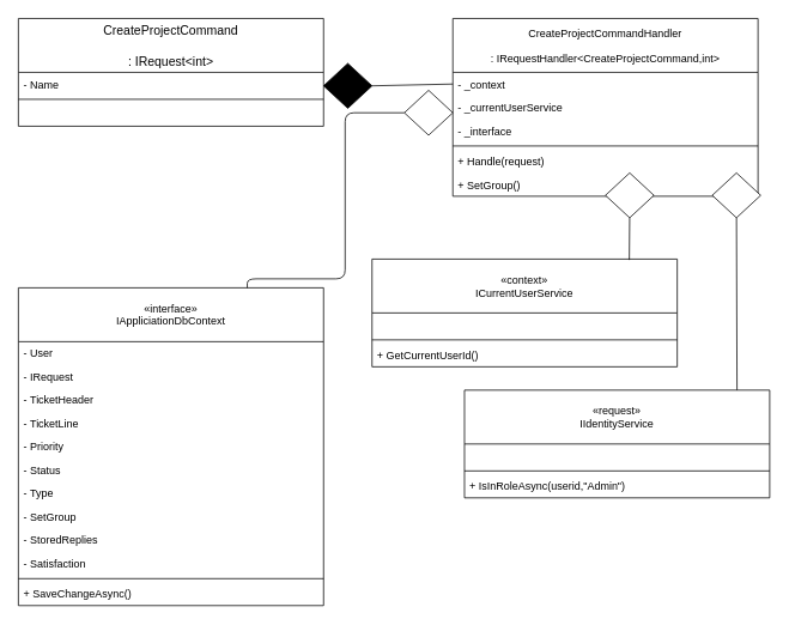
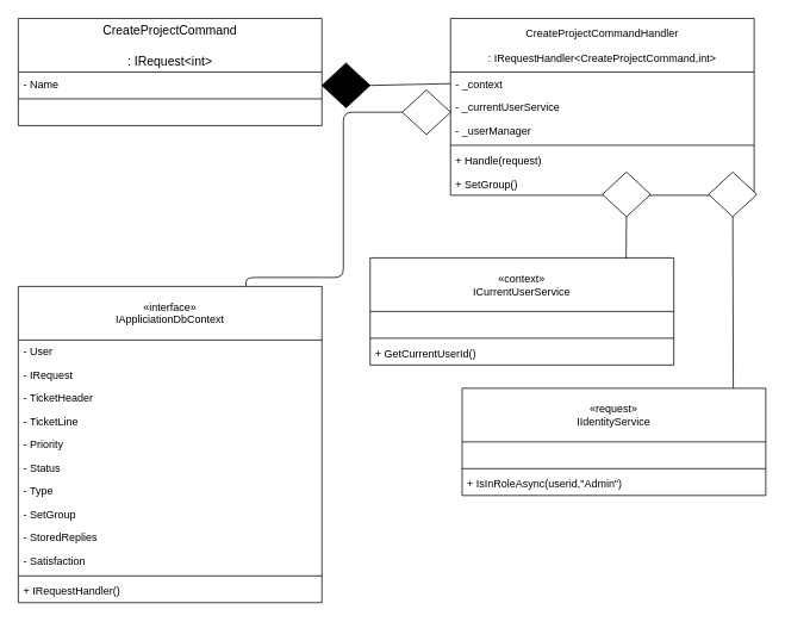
  <mxCell id="0" />
  <mxCell id="1" parent="0" />
  <mxCell id="2" value="«interface»&#10;IAppliciationDbContext" style="swimlane;fontStyle=0;childLayout=stackLayout;horizontal=1;startSize=60;fillColor=none;horizontalStack=0;resizeParent=1;resizeParentMax=0;resizeLast=0;collapsible=1;marginBottom=0;" parent="1" vertex="1"><mxGeometry x="20" y="320" width="340" height="354" as="geometry" /></mxCell>
  <mxCell id="3" value="- User" style="text;strokeColor=none;fillColor=none;align=left;verticalAlign=top;spacingLeft=4;spacingRight=4;overflow=hidden;rotatable=0;points=[[0,0.5],[1,0.5]];portConstraint=eastwest;" parent="2" vertex="1"><mxGeometry y="60" width="340" height="26" as="geometry" /></mxCell>
  <mxCell id="4" value="- IRequest" style="text;strokeColor=none;fillColor=none;align=left;verticalAlign=top;spacingLeft=4;spacingRight=4;overflow=hidden;rotatable=0;points=[[0,0.5],[1,0.5]];portConstraint=eastwest;" parent="2" vertex="1"><mxGeometry y="86" width="340" height="26" as="geometry" /></mxCell>
  <mxCell id="5" value="- TicketHeader" style="text;strokeColor=none;fillColor=none;align=left;verticalAlign=top;spacingLeft=4;spacingRight=4;overflow=hidden;rotatable=0;points=[[0,0.5],[1,0.5]];portConstraint=eastwest;" parent="2" vertex="1"><mxGeometry y="112" width="340" height="26" as="geometry" /></mxCell>
  <mxCell id="6" value="- TicketLine" style="text;strokeColor=none;fillColor=none;align=left;verticalAlign=top;spacingLeft=4;spacingRight=4;overflow=hidden;rotatable=0;points=[[0,0.5],[1,0.5]];portConstraint=eastwest;" parent="2" vertex="1"><mxGeometry y="138" width="340" height="26" as="geometry" /></mxCell>
  <mxCell id="7" value="- Priority" style="text;strokeColor=none;fillColor=none;align=left;verticalAlign=top;spacingLeft=4;spacingRight=4;overflow=hidden;rotatable=0;points=[[0,0.5],[1,0.5]];portConstraint=eastwest;" parent="2" vertex="1"><mxGeometry y="164" width="340" height="26" as="geometry" /></mxCell>
  <mxCell id="8" value="- Status" style="text;strokeColor=none;fillColor=none;align=left;verticalAlign=top;spacingLeft=4;spacingRight=4;overflow=hidden;rotatable=0;points=[[0,0.5],[1,0.5]];portConstraint=eastwest;" parent="2" vertex="1"><mxGeometry y="190" width="340" height="26" as="geometry" /></mxCell>
  <mxCell id="9" value="- Type" style="text;strokeColor=none;fillColor=none;align=left;verticalAlign=top;spacingLeft=4;spacingRight=4;overflow=hidden;rotatable=0;points=[[0,0.5],[1,0.5]];portConstraint=eastwest;" parent="2" vertex="1"><mxGeometry y="216" width="340" height="26" as="geometry" /></mxCell>
  <mxCell id="10" value="- SetGroup" style="text;strokeColor=none;fillColor=none;align=left;verticalAlign=top;spacingLeft=4;spacingRight=4;overflow=hidden;rotatable=0;points=[[0,0.5],[1,0.5]];portConstraint=eastwest;" parent="2" vertex="1"><mxGeometry y="242" width="340" height="26" as="geometry" /></mxCell>
  <mxCell id="11" value="- StoredReplies" style="text;strokeColor=none;fillColor=none;align=left;verticalAlign=top;spacingLeft=4;spacingRight=4;overflow=hidden;rotatable=0;points=[[0,0.5],[1,0.5]];portConstraint=eastwest;" parent="2" vertex="1"><mxGeometry y="268" width="340" height="26" as="geometry" /></mxCell>
  <mxCell id="12" value="- Satisfaction" style="text;strokeColor=none;fillColor=none;align=left;verticalAlign=top;spacingLeft=4;spacingRight=4;overflow=hidden;rotatable=0;points=[[0,0.5],[1,0.5]];portConstraint=eastwest;" parent="2" vertex="1"><mxGeometry y="294" width="340" height="26" as="geometry" /></mxCell>
  <mxCell id="13" value="" style="line;strokeWidth=1;fillColor=none;align=left;verticalAlign=middle;spacingTop=-1;spacingLeft=3;spacingRight=3;rotatable=0;labelPosition=right;points=[];portConstraint=eastwest;" parent="2" vertex="1"><mxGeometry y="320" width="340" height="8" as="geometry" /></mxCell>
- <mxCell id="14" value="+ SaveChangeAsync()" style="text;strokeColor=none;fillColor=none;align=left;verticalAlign=top;spacingLeft=4;spacingRight=4;overflow=hidden;rotatable=0;points=[[0,0.5],[1,0.5]];portConstraint=eastwest;" parent="2" vertex="1"><mxGeometry y="328" width="340" height="26" as="geometry" /></mxCell>
+ <mxCell id="14" value="+ IRequestHandler()" style="text;strokeColor=none;fillColor=none;align=left;verticalAlign=top;spacingLeft=4;spacingRight=4;overflow=hidden;rotatable=0;points=[[0,0.5],[1,0.5]];portConstraint=eastwest;" parent="2" vertex="1"><mxGeometry y="328" width="340" height="26" as="geometry" /></mxCell>
  <mxCell id="15" value="CreateProjectCommand&#10;&#10;: IRequest&lt;int&gt;" style="swimlane;fontStyle=0;childLayout=stackLayout;horizontal=1;startSize=60;horizontalStack=0;resizeParent=1;resizeParentMax=0;resizeLast=0;collapsible=1;marginBottom=0;align=center;fontSize=14;" parent="1" vertex="1"><mxGeometry x="20" y="20" width="340" height="120" as="geometry" /></mxCell>
  <mxCell id="16" value="- Name" style="text;strokeColor=none;fillColor=none;align=left;verticalAlign=top;spacingLeft=4;spacingRight=4;overflow=hidden;rotatable=0;points=[[0,0.5],[1,0.5]];portConstraint=eastwest;" parent="15" vertex="1"><mxGeometry y="60" width="340" height="26" as="geometry" /></mxCell>
  <mxCell id="17" value="" style="line;strokeWidth=1;fillColor=none;align=left;verticalAlign=middle;spacingTop=-1;spacingLeft=3;spacingRight=3;rotatable=0;labelPosition=right;points=[];portConstraint=eastwest;" parent="15" vertex="1"><mxGeometry y="86" width="340" height="8" as="geometry" /></mxCell>
  <mxCell id="18" value=" " style="text;strokeColor=none;fillColor=none;align=left;verticalAlign=top;spacingLeft=4;spacingRight=4;overflow=hidden;rotatable=0;points=[[0,0.5],[1,0.5]];portConstraint=eastwest;" parent="15" vertex="1"><mxGeometry y="94" width="340" height="26" as="geometry" /></mxCell>
  <mxCell id="19" value="CreateProjectCommandHandler&#10;&#10;: IRequestHandler&lt;CreateProjectCommand,int&gt;" style="swimlane;fontStyle=0;childLayout=stackLayout;horizontal=1;startSize=60;fillColor=none;horizontalStack=0;resizeParent=1;resizeParentMax=0;resizeLast=0;collapsible=1;marginBottom=0;" parent="1" vertex="1"><mxGeometry x="504" y="20" width="340" height="198" as="geometry" /></mxCell>
  <mxCell id="20" value="- _context" style="text;strokeColor=none;fillColor=none;align=left;verticalAlign=top;spacingLeft=4;spacingRight=4;overflow=hidden;rotatable=0;points=[[0,0.5],[1,0.5]];portConstraint=eastwest;" parent="19" vertex="1"><mxGeometry y="60" width="340" height="26" as="geometry" /></mxCell>
  <mxCell id="21" value="- _currentUserService" style="text;strokeColor=none;fillColor=none;align=left;verticalAlign=top;spacingLeft=4;spacingRight=4;overflow=hidden;rotatable=0;points=[[0,0.5],[1,0.5]];portConstraint=eastwest;" parent="19" vertex="1"><mxGeometry y="86" width="340" height="26" as="geometry" /></mxCell>
- <mxCell id="22" value="- _interface" style="text;strokeColor=none;fillColor=none;align=left;verticalAlign=top;spacingLeft=4;spacingRight=4;overflow=hidden;rotatable=0;points=[[0,0.5],[1,0.5]];portConstraint=eastwest;" vertex="1" parent="19"><mxGeometry y="112" width="340" height="26" as="geometry" /></mxCell>
+ <mxCell id="22" value="- _userManager" style="text;strokeColor=none;fillColor=none;align=left;verticalAlign=top;spacingLeft=4;spacingRight=4;overflow=hidden;rotatable=0;points=[[0,0.5],[1,0.5]];portConstraint=eastwest;" vertex="1" parent="19"><mxGeometry y="112" width="340" height="26" as="geometry" /></mxCell>
  <mxCell id="23" value="" style="line;strokeWidth=1;fillColor=none;align=left;verticalAlign=middle;spacingTop=-1;spacingLeft=3;spacingRight=3;rotatable=0;labelPosition=right;points=[];portConstraint=eastwest;" parent="19" vertex="1"><mxGeometry y="138" width="340" height="8" as="geometry" /></mxCell>
  <mxCell id="24" value="+ Handle(request)" style="text;strokeColor=none;fillColor=none;align=left;verticalAlign=top;spacingLeft=4;spacingRight=4;overflow=hidden;rotatable=0;points=[[0,0.5],[1,0.5]];portConstraint=eastwest;" parent="19" vertex="1"><mxGeometry y="146" width="340" height="26" as="geometry" /></mxCell>
  <mxCell id="25" value="+ SetGroup()" style="text;strokeColor=none;fillColor=none;align=left;verticalAlign=top;spacingLeft=4;spacingRight=4;overflow=hidden;rotatable=0;points=[[0,0.5],[1,0.5]];portConstraint=eastwest;" parent="19" vertex="1"><mxGeometry y="172" width="340" height="26" as="geometry" /></mxCell>
  <mxCell id="26" value="" style="endArrow=none;html=1;entryX=0;entryY=0.5;entryDx=0;entryDy=0;exitX=1;exitY=0.5;exitDx=0;exitDy=0;exitPerimeter=0;" parent="1" source="27" target="20" edge="1"><mxGeometry width="50" height="50" relative="1" as="geometry"><mxPoint x="414" y="93" as="sourcePoint" /><mxPoint x="544" y="350" as="targetPoint" /></mxGeometry></mxCell>
  <mxCell id="27" value="" style="strokeWidth=1;html=1;shape=mxgraph.flowchart.decision;whiteSpace=wrap;fillColor=#000000;" parent="1" vertex="1"><mxGeometry x="360" y="70" width="54" height="50" as="geometry" /></mxCell>
  <mxCell id="28" value="" style="endArrow=none;html=1;entryX=0.75;entryY=0;entryDx=0;entryDy=0;exitX=0;exitY=0.5;exitDx=0;exitDy=0;exitPerimeter=0;" parent="1" source="29" target="2" edge="1"><mxGeometry width="50" height="50" relative="1" as="geometry"><mxPoint x="414" y="193" as="sourcePoint" /><mxPoint x="350" y="410" as="targetPoint" /><Array as="points"><mxPoint x="384" y="125" /><mxPoint x="384" y="310" /><mxPoint x="275" y="310" /></Array></mxGeometry></mxCell>
  <mxCell id="29" value="" style="strokeWidth=1;html=1;shape=mxgraph.flowchart.decision;whiteSpace=wrap;" parent="1" vertex="1"><mxGeometry x="450" y="100" width="54" height="50" as="geometry" /></mxCell>
  <mxCell id="30" value="" style="endArrow=none;html=1;exitX=0.5;exitY=1;exitDx=0;exitDy=0;exitPerimeter=0;entryX=0.843;entryY=0.008;entryDx=0;entryDy=0;entryPerimeter=0;" parent="1" source="31" target="34" edge="1"><mxGeometry width="50" height="50" relative="1" as="geometry"><mxPoint x="720" y="396.69" as="sourcePoint" /><mxPoint x="858.14" y="724.002" as="targetPoint" /><Array as="points" /></mxGeometry></mxCell>
  <mxCell id="31" value="" style="strokeWidth=1;html=1;shape=mxgraph.flowchart.decision;whiteSpace=wrap;" parent="1" vertex="1"><mxGeometry x="674" y="192" width="54" height="50" as="geometry" /></mxCell>
  <mxCell id="32" value="" style="endArrow=none;html=1;exitX=0.5;exitY=1;exitDx=0;exitDy=0;exitPerimeter=0;entryX=0.843;entryY=0.008;entryDx=0;entryDy=0;entryPerimeter=0;" parent="1" source="33" edge="1"><mxGeometry width="50" height="50" relative="1" as="geometry"><mxPoint x="840" y="542" as="sourcePoint" /><mxPoint x="820.62" y="433.998" as="targetPoint" /><Array as="points" /></mxGeometry></mxCell>
  <mxCell id="33" value="" style="strokeWidth=1;html=1;shape=mxgraph.flowchart.decision;whiteSpace=wrap;" parent="1" vertex="1"><mxGeometry x="793" y="192" width="54" height="50" as="geometry" /></mxCell>
  <mxCell id="34" value="«context»&#10;ICurrentUserService" style="swimlane;fontStyle=0;childLayout=stackLayout;horizontal=1;startSize=60;fillColor=none;horizontalStack=0;resizeParent=1;resizeParentMax=0;resizeLast=0;collapsible=1;marginBottom=0;" parent="1" vertex="1"><mxGeometry x="414" y="288" width="340" height="120" as="geometry" /></mxCell>
  <mxCell id="35" value=" " style="text;strokeColor=none;fillColor=none;align=left;verticalAlign=top;spacingLeft=4;spacingRight=4;overflow=hidden;rotatable=0;points=[[0,0.5],[1,0.5]];portConstraint=eastwest;" parent="34" vertex="1"><mxGeometry y="60" width="340" height="26" as="geometry" /></mxCell>
  <mxCell id="36" value="" style="line;strokeWidth=1;fillColor=none;align=left;verticalAlign=middle;spacingTop=-1;spacingLeft=3;spacingRight=3;rotatable=0;labelPosition=right;points=[];portConstraint=eastwest;" parent="34" vertex="1"><mxGeometry y="86" width="340" height="8" as="geometry" /></mxCell>
  <mxCell id="37" value="+ GetCurrentUserId()" style="text;strokeColor=none;fillColor=none;align=left;verticalAlign=top;spacingLeft=4;spacingRight=4;overflow=hidden;rotatable=0;points=[[0,0.5],[1,0.5]];portConstraint=eastwest;" parent="34" vertex="1"><mxGeometry y="94" width="340" height="26" as="geometry" /></mxCell>
  <mxCell id="38" value="«request»&#10;IIdentityService" style="swimlane;fontStyle=0;childLayout=stackLayout;horizontal=1;startSize=60;fillColor=none;horizontalStack=0;resizeParent=1;resizeParentMax=0;resizeLast=0;collapsible=1;marginBottom=0;" parent="1" vertex="1"><mxGeometry x="517" y="434" width="340" height="120" as="geometry" /></mxCell>
  <mxCell id="39" value=" " style="text;strokeColor=none;fillColor=none;align=left;verticalAlign=top;spacingLeft=4;spacingRight=4;overflow=hidden;rotatable=0;points=[[0,0.5],[1,0.5]];portConstraint=eastwest;" parent="38" vertex="1"><mxGeometry y="60" width="340" height="26" as="geometry" /></mxCell>
  <mxCell id="40" value="" style="line;strokeWidth=1;fillColor=none;align=left;verticalAlign=middle;spacingTop=-1;spacingLeft=3;spacingRight=3;rotatable=0;labelPosition=right;points=[];portConstraint=eastwest;" parent="38" vertex="1"><mxGeometry y="86" width="340" height="8" as="geometry" /></mxCell>
  <mxCell id="41" value="+ IsInRoleAsync(userid,&quot;Admin&quot;)" style="text;strokeColor=none;fillColor=none;align=left;verticalAlign=top;spacingLeft=4;spacingRight=4;overflow=hidden;rotatable=0;points=[[0,0.5],[1,0.5]];portConstraint=eastwest;" parent="38" vertex="1"><mxGeometry y="94" width="340" height="26" as="geometry" /></mxCell>
